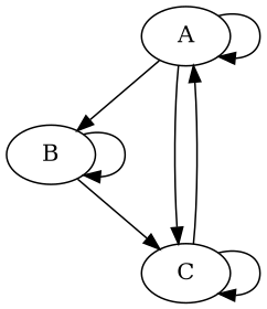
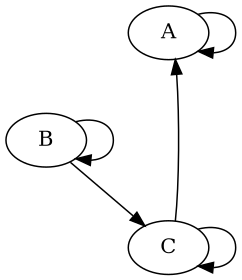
  digraph {
    n1 [func="nand(A) & nand(B) & nand(C)" label=A]
    n2 [func="copy(A) & nand(B) & nand(C)" label=B]
    n3 [func="nand(A) & copy(B) & nand(C)" label=C]
    n1 -> n1
-   n1 -> n2
-   n1 -> n3
    n2 -> n2
    n2 -> n3
    n3 -> n1
    n3 -> n3
  }
